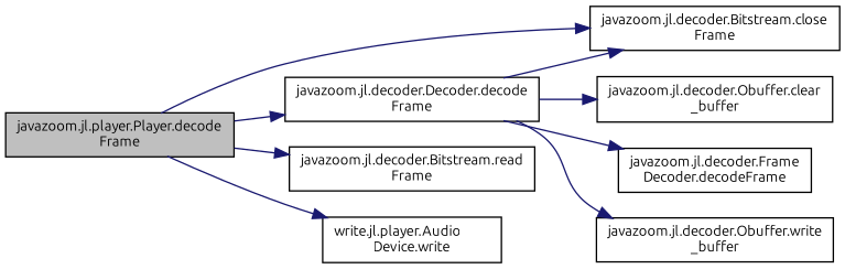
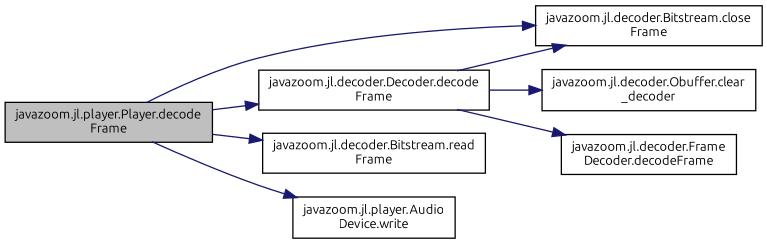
  digraph {
    fontname=Ubuntu
    rankdir=LR
    node [color=black fillcolor=white fontname=Ubuntu fontsize=10 shape=record style=filled]
    edge [color=midnightblue fontname=Ubuntu fontsize=10 labelfontname=Helvetica labelfontsize=10 style=solid]
    n1 [fillcolor=grey75 fontcolor=black height=0.2 label="javazoom.jl.player.Player.decode\lFrame" width=0.4]
    n2 [height=0.2 label="javazoom.jl.decoder.Bitstream.close\lFrame" width=0.4]
    n3 [height=0.2 label="javazoom.jl.decoder.Decoder.decode\lFrame" width=0.4]
    n4 [height=0.2 label="javazoom.jl.decoder.Bitstream.read\lFrame" width=0.4]
-   n5 [height=0.2 label="write.jl.player.Audio\lDevice.write" width=0.4]
-   n6 [height=0.2 label="javazoom.jl.decoder.Obuffer.clear\l_buffer" width=0.4]
+   n5 [height=0.2 label="javazoom.jl.player.Audio\lDevice.write" width=0.4]
+   n6 [height=0.2 label="javazoom.jl.decoder.Obuffer.clear\l_decoder" width=0.4]
    n7 [height=0.2 label="javazoom.jl.decoder.Frame\lDecoder.decodeFrame" width=0.4]
-   n8 [height=0.2 label="javazoom.jl.decoder.Obuffer.write\l_buffer" width=0.4]
    n1 -> n2
    n1 -> n3
    n1 -> n4
    n1 -> n5
    n3 -> n2
    n3 -> n6
    n3 -> n7
-   n3 -> n8
  }
